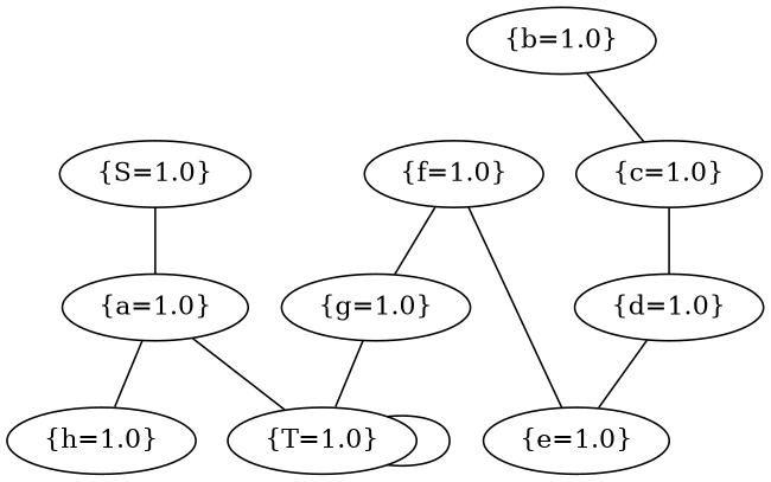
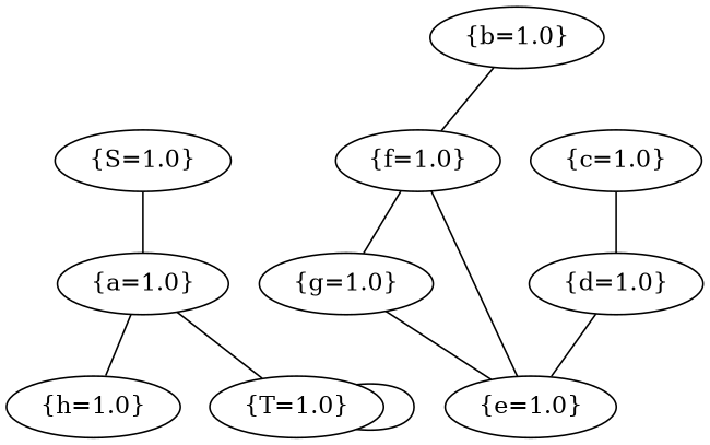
  graph {
    "{S=1.0}" [state="{S=1.0}"]
    "{a=1.0}" [state="{a=1.0}"]
    "{T=1.0}" [state="{T=1.0}"]
    "{h=1.0}" [state="{h=1.0}"]
    "{b=1.0}" [state="{b=1.0}"]
    "{f=1.0}" [state="{f=1.0}"]
    "{c=1.0}" [state="{c=1.0}"]
    "{d=1.0}" [state="{d=1.0}"]
    "{e=1.0}" [state="{e=1.0}"]
    "{g=1.0}" [state="{g=1.0}"]
    "{S=1.0}" -- "{a=1.0}"
    "{a=1.0}" -- "{T=1.0}"
    "{a=1.0}" -- "{h=1.0}"
    "{T=1.0}" -- "{T=1.0}"
-   "{b=1.0}" -- "{c=1.0}"
+   "{b=1.0}" -- "{f=1.0}"
    "{f=1.0}" -- "{e=1.0}"
    "{f=1.0}" -- "{g=1.0}"
    "{c=1.0}" -- "{d=1.0}"
    "{d=1.0}" -- "{e=1.0}"
-   "{g=1.0}" -- "{T=1.0}"
+   "{g=1.0}" -- "{e=1.0}"
  }
